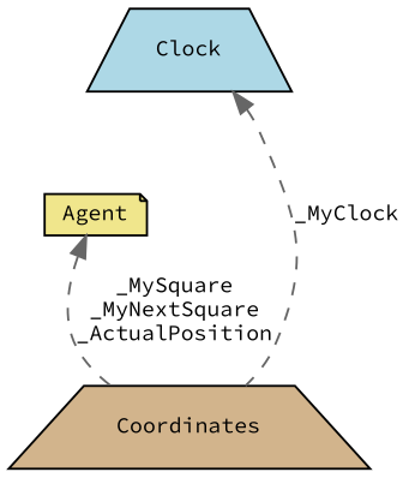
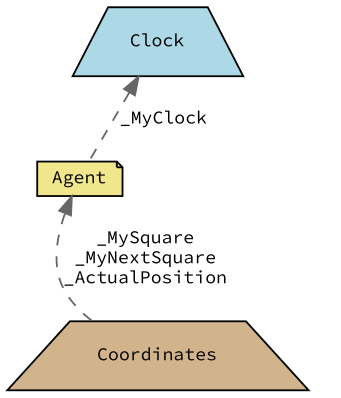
  digraph {
    fontname="Source Code Pro"
    node [color=black fontname="Source Code Pro" fontsize=10 shape=trapezium style=filled]
    edge [color=gray40 dir=back fontname="Source Code Pro" fontsize=10 labelfontname=FreeSans labelfontsize=10 style=dashed]
    n1 [fillcolor=khaki fontcolor=black height=0.2 label=Agent shape=note width=0.4]
    n2 [fillcolor=tan height=0.2 label=Coordinates width=0.4]
    n3 [fillcolor=lightblue height=0.2 label=Clock width=0.4]
    n1 -> n2 [label="_MySquare\n_MyNextSquare\n_ActualPosition"]
-   n3 -> n2 [label=_MyClock]
+   n3 -> n1 [label=_MyClock]
  }
